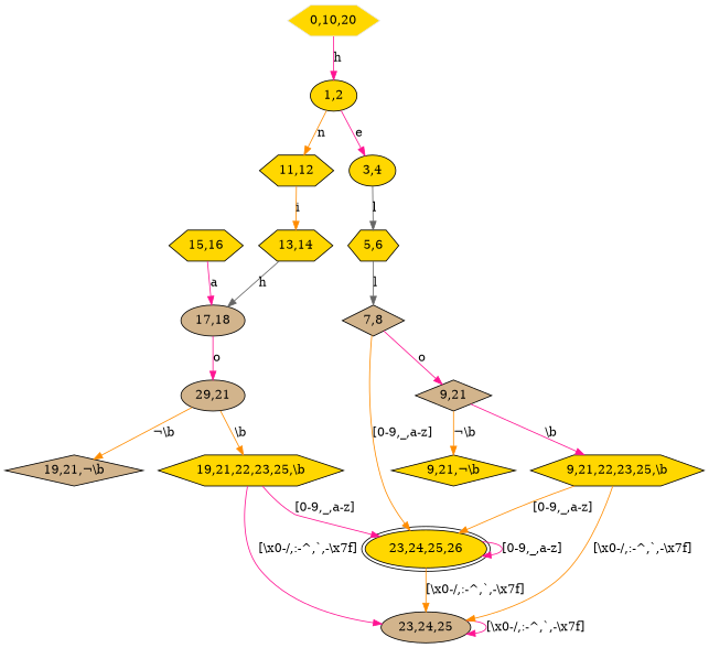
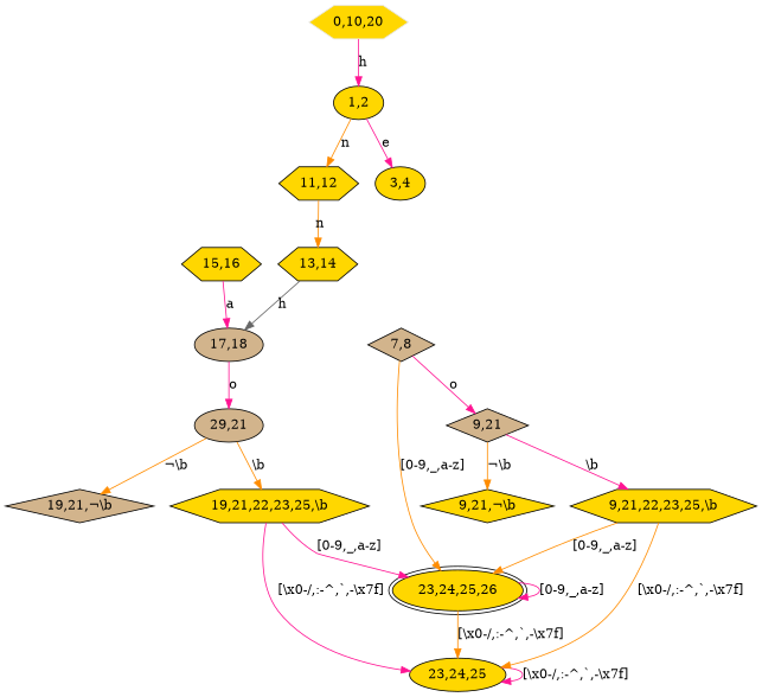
  digraph {
    node [fillcolor=gold peripheries=1 shape=hexagon style=filled]
    edge [color=deeppink]
    n1 [label="19,21,22,23,25,\\b"]
-   n2 [fillcolor=tan label="23,24,25" shape=ellipse]
+   n2 [label="23,24,25" shape=ellipse]
    n3 [label="23,24,25,26" peripheries=2 shape=ellipse]
    n4 [label="1,2" shape=ellipse]
    n5 [label="3,4" shape=ellipse]
    n6 [label="11,12"]
-   n7 [label="5,6"]
    n8 [fillcolor=tan label="7,8" shape=diamond]
    n9 [fillcolor=tan label="9,21" shape=diamond]
    n10 [label="9,21,¬\\b" shape=diamond]
    n11 [label="9,21,22,23,25,\\b"]
    n12 [label="13,14"]
    n13 [fillcolor=tan label="17,18" shape=ellipse]
    n14 [label="15,16"]
    n15 [fillcolor=tan label="29,21" shape=ellipse]
    n16 [fillcolor=tan label="19,21,¬\\b" shape=diamond]
    n17 [color="0 0 .9" label="0,10,20"]
    n1 -> n2 [label="[\\x0-/,:-^,`,-\\x7f]"]
    n1 -> n3 [label="[0-9,_,a-z]"]
    n2 -> n2 [label="[\\x0-/,:-^,`,-\\x7f]"]
    n3 -> n2 [color=darkorange label="[\\x0-/,:-^,`,-\\x7f]"]
    n3 -> n3 [label="[0-9,_,a-z]"]
    n4 -> n5 [label=e]
    n4 -> n6 [color=darkorange label=n]
-   n5 -> n7 [color=gray40 label=l]
-   n6 -> n12 [color=darkorange label=i]
-   n7 -> n8 [color=gray40 label=l]
+   n6 -> n12 [color=darkorange label=n]
    n8 -> n3 [color=darkorange label="[0-9,_,a-z]"]
    n8 -> n9 [label=o]
    n9 -> n10 [color=darkorange label="¬\\b"]
    n9 -> n11 [label="\\b"]
    n11 -> n2 [color=darkorange label="[\\x0-/,:-^,`,-\\x7f]"]
    n11 -> n3 [color=darkorange label="[0-9,_,a-z]"]
    n12 -> n13 [color=gray40 label=h]
    n13 -> n15 [label=o]
    n14 -> n13 [label=a]
    n15 -> n1 [color=darkorange label="\\b"]
    n15 -> n16 [color=darkorange label="¬\\b"]
    n17 -> n4 [label=h]
  }
